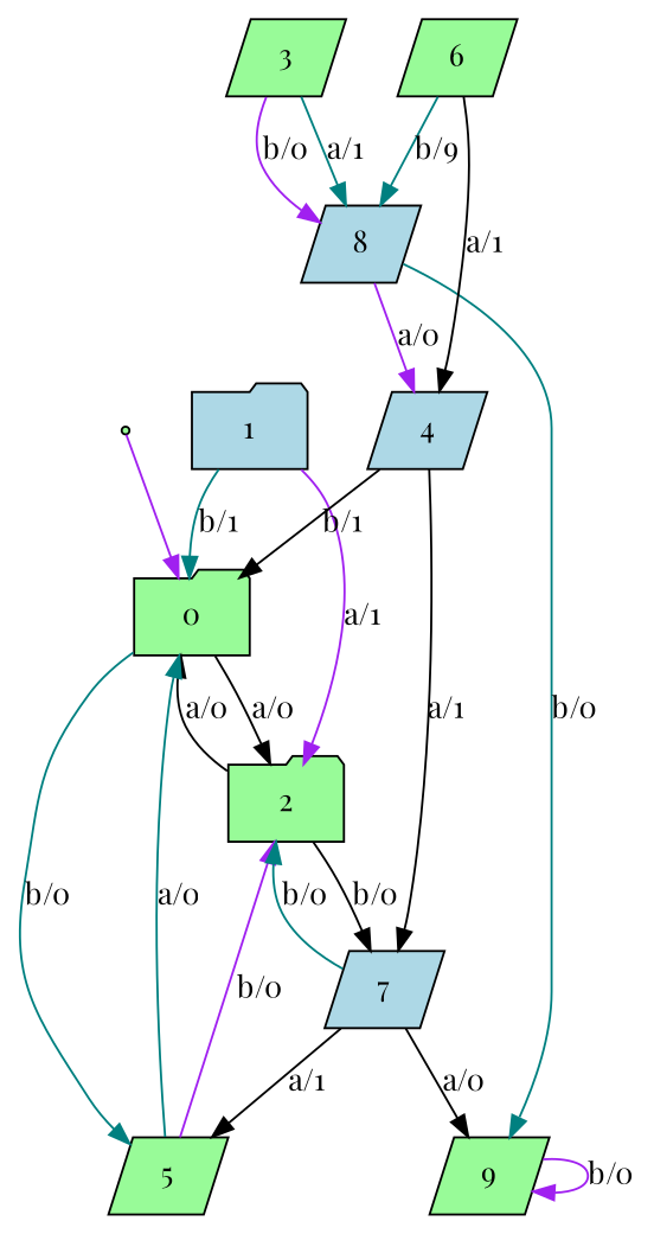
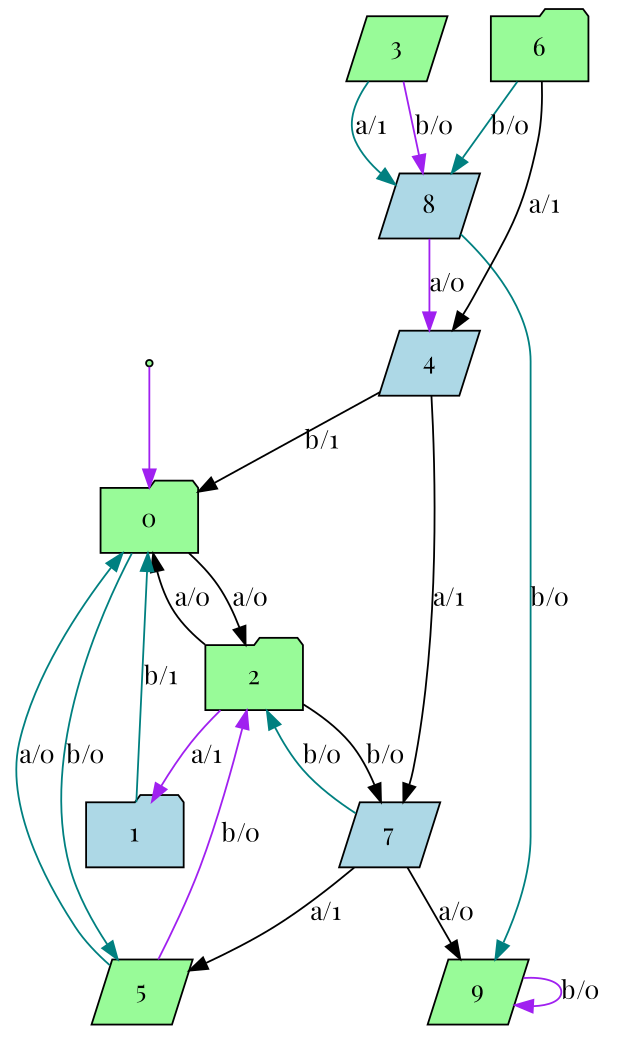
  digraph {
    fontname="Playfair Display"
    node [fillcolor=palegreen fontname="Playfair Display" shape=parallelogram style=filled]
    edge [color=black fontname="Playfair Display"]
    n1 [label=0 shape=folder]
    n2 [label=2 shape=folder]
    n3 [label=5]
    n4 [fillcolor=lightblue label=7]
    n5 [fillcolor=lightblue label=1 shape=folder]
    n6 [label=9]
    n7 [label=3]
    n8 [fillcolor=lightblue label=8]
    n9 [fillcolor=lightblue label=4]
-   n10 [label=6]
+   n10 [label=6 shape=folder]
    qi [shape=point]
    n1 -> n2 [label="a/0"]
    n1 -> n3 [color=teal label="b/0"]
    n2 -> n1 [label="a/0"]
    n2 -> n4 [label="b/0"]
    n3 -> n1 [color=teal label="a/0"]
    n3 -> n2 [color=purple label="b/0"]
    n4 -> n2 [color=teal label="b/0"]
    n4 -> n3 [label="a/1"]
    n4 -> n6 [label="a/0"]
    n5 -> n1 [color=teal label="b/1"]
-   n5 -> n2 [color=purple label="a/1"]
+   n2 -> n5 [color=purple label="a/1"]
    n6 -> n6 [color=purple label="b/0"]
    n7 -> n8 [color=teal label="a/1"]
    n7 -> n8 [color=purple label="b/0"]
    n8 -> n6 [color=teal label="b/0"]
    n8 -> n9 [color=purple label="a/0"]
    n9 -> n1 [label="b/1"]
    n9 -> n4 [label="a/1"]
-   n10 -> n8 [color=teal label="b/9"]
+   n10 -> n8 [color=teal label="b/0"]
    n10 -> n9 [label="a/1"]
    qi -> n1 [color=purple]
  }
